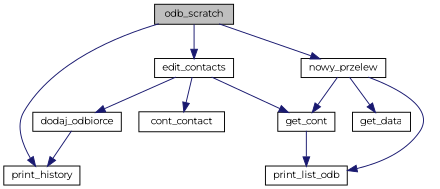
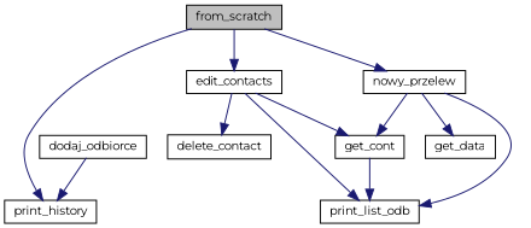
  digraph {
    fontname=Montserrat
    rankdir=TB
    node [color=black fillcolor=white fontname=Montserrat fontsize=10 shape=record style=filled]
    edge [color=midnightblue fontname=Montserrat fontsize=10 labelfontname=Helvetica labelfontsize=10 style=solid]
-   n1 [fillcolor=grey75 fontcolor=black height=0.2 label=odb_scratch width=0.4]
+   n1 [fillcolor=grey75 fontcolor=black height=0.2 label=from_scratch width=0.4]
    n2 [height=0.2 label=print_history width=0.4]
    n3 [height=0.2 label=nowy_przelew width=0.4]
    n4 [height=0.2 label=edit_contacts width=0.4]
    n5 [height=0.2 label=print_list_odb width=0.4]
    n6 [height=0.2 label=get_cont width=0.4]
    n7 [height=0.2 label=get_data width=0.4]
-   n8 [height=0.2 label=cont_contact width=0.4]
+   n8 [height=0.2 label=delete_contact width=0.4]
    n9 [height=0.2 label=dodaj_odbiorce width=0.4]
    n1 -> n2
    n1 -> n3
    n1 -> n4
    n3 -> n5
    n3 -> n6
    n3 -> n7
    n4 -> n6
    n4 -> n8
-   n4 -> n9
+   n4 -> n5
    n6 -> n5
    n9 -> n2
  }
